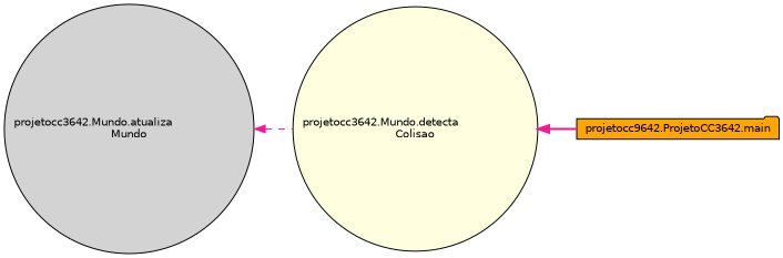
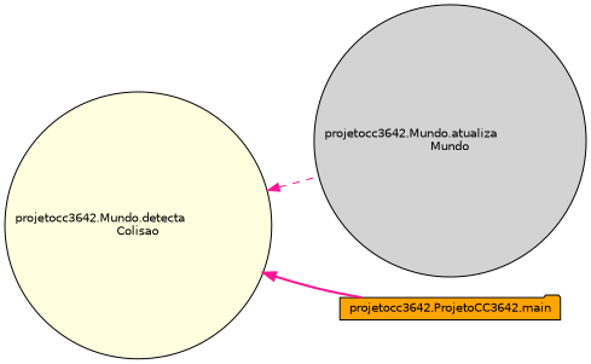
  digraph {
    rankdir=LR
    node [color=black fontname=Helvetica fontsize=10 shape=circle style=filled]
    edge [color=deeppink dir=back fontname=Helvetica fontsize=10 labelfontname=Helvetica labelfontsize=10]
    n1 [fillcolor=lightyellow fontcolor=black height=0.2 label="projetocc3642.Mundo.detecta\lColisao" width=0.4]
    n2 [fillcolor=lightgrey height=0.2 label="projetocc3642.Mundo.atualiza\lMundo" width=0.4]
-   n3 [fillcolor=orange height=0.2 label="projetocc9642.ProjetoCC3642.main" shape=folder width=0.4]
-   n2 -> n1 [style=dashed]
+   n3 [fillcolor=orange height=0.2 label="projetocc3642.ProjetoCC3642.main" shape=folder width=0.4]
+   n1 -> n2 [style=dashed]
    n1 -> n3 [style=bold]
  }
